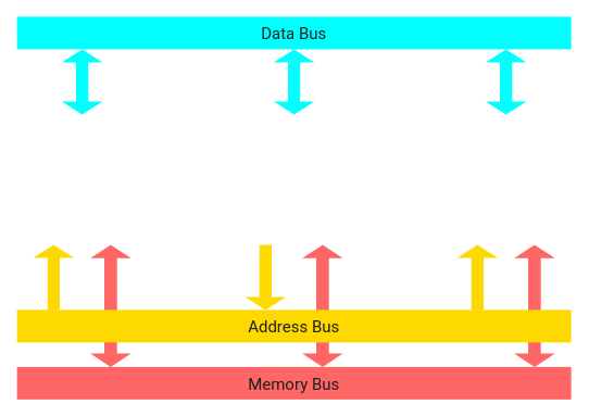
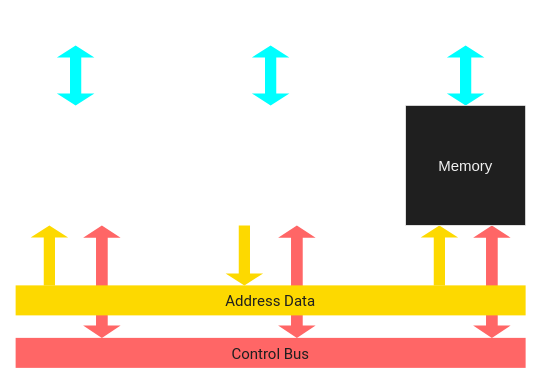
  <mxCell id="0" />
  <mxCell id="1" parent="0" />
  <mxCell id="2" value="" style="shape=doubleArrow;direction=south;whiteSpace=wrap;html=1;fontSize=20;fontColor=#F1F1F1;strokeColor=none;fillColor=#FF6666;arrowWidth=0.312;arrowSize=0.109;" vertex="1" parent="1"><mxGeometry x="630" y="300" width="50" height="150" as="geometry" /></mxCell>
  <mxCell id="3" value="" style="shape=doubleArrow;direction=south;whiteSpace=wrap;html=1;fontSize=20;fontColor=#F1F1F1;strokeColor=none;fillColor=#FF6666;arrowWidth=0.312;arrowSize=0.109;" vertex="1" parent="1"><mxGeometry x="110" y="300" width="50" height="150" as="geometry" /></mxCell>
  <mxCell id="4" value="" style="shape=doubleArrow;direction=south;whiteSpace=wrap;html=1;fontSize=20;fontColor=#F1F1F1;strokeColor=none;fillColor=#FF6666;arrowWidth=0.312;arrowSize=0.109;" vertex="1" parent="1"><mxGeometry x="370" y="300" width="50" height="150" as="geometry" /></mxCell>
- <mxCell id="5" value="&lt;font face=&quot;Roboto&quot; data-font-src=&quot;https://fonts.googleapis.com/css?family=Roboto&quot; style=&quot;font-size: 20px&quot;&gt;Address&amp;nbsp;Bus&lt;/font&gt;" style="rounded=0;whiteSpace=wrap;html=1;strokeColor=none;fillColor=#fdd900;fontColor=#1F1F1F;" vertex="1" parent="1"><mxGeometry x="20" y="380" width="680" height="40" as="geometry" /></mxCell>
- <mxCell id="6" value="&lt;font face=&quot;Roboto&quot; data-font-src=&quot;https://fonts.googleapis.com/css?family=Roboto&quot; style=&quot;font-size: 20px&quot;&gt;Memory Bus&lt;/font&gt;" style="rounded=0;whiteSpace=wrap;html=1;strokeColor=none;fillColor=#FF6666;fontColor=#1F1F1F;" vertex="1" parent="1"><mxGeometry x="20" y="450" width="680" height="40" as="geometry" /></mxCell>
- <mxCell id="7" value="&lt;font face=&quot;Roboto&quot; data-font-src=&quot;https://fonts.googleapis.com/css?family=Roboto&quot; style=&quot;font-size: 20px&quot;&gt;Data Bus&lt;/font&gt;" style="rounded=0;whiteSpace=wrap;html=1;strokeColor=none;fillColor=#00FFFF;fontColor=#1F1F1F;" vertex="1" parent="1"><mxGeometry x="20" y="20" width="680" height="40" as="geometry" /></mxCell>
+ <mxCell id="5" value="&lt;font face=&quot;Roboto&quot; data-font-src=&quot;https://fonts.googleapis.com/css?family=Roboto&quot; style=&quot;font-size: 20px&quot;&gt;Address&amp;nbsp;Data&lt;/font&gt;" style="rounded=0;whiteSpace=wrap;html=1;strokeColor=none;fillColor=#fdd900;fontColor=#1F1F1F;" vertex="1" parent="1"><mxGeometry x="20" y="380" width="680" height="40" as="geometry" /></mxCell>
+ <mxCell id="6" value="&lt;font face=&quot;Roboto&quot; data-font-src=&quot;https://fonts.googleapis.com/css?family=Roboto&quot; style=&quot;font-size: 20px&quot;&gt;Control Bus&lt;/font&gt;" style="rounded=0;whiteSpace=wrap;html=1;strokeColor=none;fillColor=#FF6666;fontColor=#1F1F1F;" vertex="1" parent="1"><mxGeometry x="20" y="450" width="680" height="40" as="geometry" /></mxCell>
  <mxCell id="8" value="" style="shape=doubleArrow;direction=south;whiteSpace=wrap;html=1;fontSize=20;fontColor=#F1F1F1;strokeColor=none;fillColor=#00FFFF;" vertex="1" parent="1"><mxGeometry x="75" y="60" width="50" height="80" as="geometry" /></mxCell>
  <mxCell id="9" value="" style="shape=doubleArrow;direction=south;whiteSpace=wrap;html=1;fontSize=20;fontColor=#F1F1F1;strokeColor=none;fillColor=#00FFFF;" vertex="1" parent="1"><mxGeometry x="335" y="60" width="50" height="80" as="geometry" /></mxCell>
  <mxCell id="10" value="" style="shape=doubleArrow;direction=south;whiteSpace=wrap;html=1;fontSize=20;fontColor=#F1F1F1;strokeColor=none;fillColor=#00FFFF;" vertex="1" parent="1"><mxGeometry x="595" y="60" width="50" height="80" as="geometry" /></mxCell>
  <mxCell id="11" value="" style="shape=singleArrow;direction=north;whiteSpace=wrap;html=1;fontSize=20;fontColor=#F1F1F1;strokeColor=none;fillColor=#FDD900;" vertex="1" parent="1"><mxGeometry x="560" y="300" width="50" height="80" as="geometry" /></mxCell>
  <mxCell id="12" value="" style="shape=singleArrow;direction=north;whiteSpace=wrap;html=1;fontSize=20;fontColor=#F1F1F1;strokeColor=none;fillColor=#FDD900;" vertex="1" parent="1"><mxGeometry x="40" y="300" width="50" height="80" as="geometry" /></mxCell>
  <mxCell id="13" value="" style="shape=singleArrow;direction=south;whiteSpace=wrap;html=1;fontSize=20;fontColor=#F1F1F1;strokeColor=none;fillColor=#FDD900;" vertex="1" parent="1"><mxGeometry x="300" y="300" width="50" height="80" as="geometry" /></mxCell>
+ <mxCell id="14" value="Memory" style="rounded=0;whiteSpace=wrap;html=1;fontSize=20;fontColor=#F1F1F1;strokeColor=#F1F1F1;fillColor=#1F1F1F;" vertex="1" parent="1"><mxGeometry x="540" y="140" width="160" height="160" as="geometry" /></mxCell>
